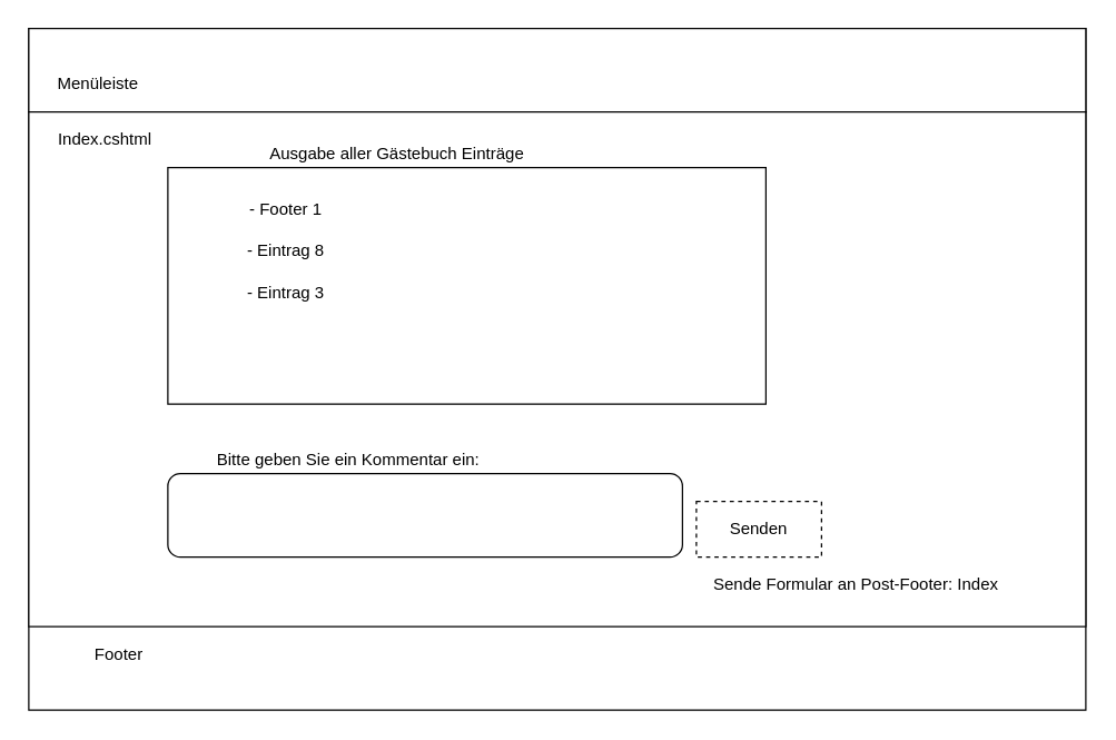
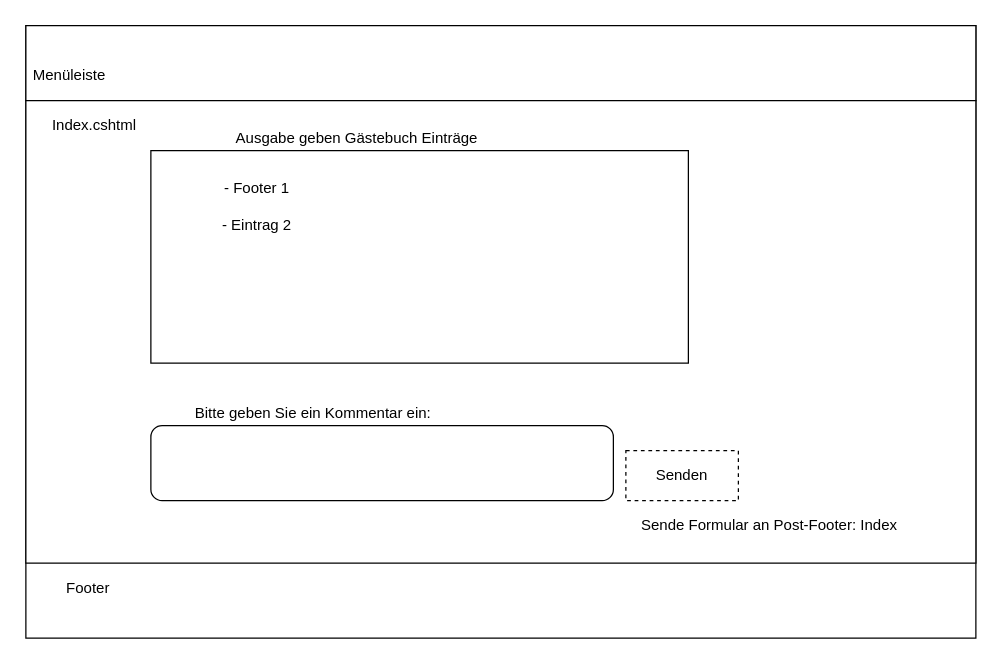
  <mxCell id="0" />
  <mxCell id="1" parent="0" />
  <mxCell id="2" value="" style="rounded=0;whiteSpace=wrap;html=1;hachureGap=4;pointerEvents=0;" vertex="1" parent="1"><mxGeometry x="20" y="20" width="760" height="490" as="geometry" /></mxCell>
  <mxCell id="3" value="" style="rounded=0;whiteSpace=wrap;html=1;hachureGap=4;pointerEvents=0;" vertex="1" parent="1"><mxGeometry x="20" y="20" width="760" height="60" as="geometry" /></mxCell>
  <mxCell id="4" value="" style="rounded=0;whiteSpace=wrap;html=1;hachureGap=4;pointerEvents=0;" vertex="1" parent="1"><mxGeometry x="20" y="80" width="760" height="370" as="geometry" /></mxCell>
- <mxCell id="5" value="Menüleiste" style="text;html=1;strokeColor=none;fillColor=none;align=center;verticalAlign=middle;whiteSpace=wrap;rounded=0;hachureGap=4;pointerEvents=0;" vertex="1" parent="1"><mxGeometry x="50" y="50" width="40" height="20" as="geometry" /></mxCell>
- <mxCell id="6" value="Footer" style="text;html=1;strokeColor=none;fillColor=none;align=center;verticalAlign=middle;whiteSpace=wrap;rounded=0;hachureGap=4;pointerEvents=0;" vertex="1" parent="1"><mxGeometry x="65" y="460" width="40" height="20" as="geometry" /></mxCell>
+ <mxCell id="5" value="Menüleiste" style="text;html=1;strokeColor=none;fillColor=none;align=center;verticalAlign=middle;whiteSpace=wrap;rounded=0;hachureGap=4;pointerEvents=0;" vertex="1" parent="1"><mxGeometry x="35" y="50" width="40" height="20" as="geometry" /></mxCell>
+ <mxCell id="6" value="Footer" style="text;html=1;strokeColor=none;fillColor=none;align=center;verticalAlign=middle;whiteSpace=wrap;rounded=0;hachureGap=4;pointerEvents=0;" vertex="1" parent="1"><mxGeometry x="50" y="460" width="40" height="20" as="geometry" /></mxCell>
  <mxCell id="7" value="" style="rounded=0;whiteSpace=wrap;html=1;hachureGap=4;pointerEvents=0;" vertex="1" parent="1"><mxGeometry x="120" y="120" width="430" height="170" as="geometry" /></mxCell>
- <mxCell id="8" value="Ausgabe aller Gästebuch Einträge" style="text;html=1;strokeColor=none;fillColor=none;align=center;verticalAlign=middle;whiteSpace=wrap;rounded=0;hachureGap=4;pointerEvents=0;" vertex="1" parent="1"><mxGeometry x="120" y="100" width="330" height="20" as="geometry" /></mxCell>
+ <mxCell id="8" value="Ausgabe geben Gästebuch Einträge" style="text;html=1;strokeColor=none;fillColor=none;align=center;verticalAlign=middle;whiteSpace=wrap;rounded=0;hachureGap=4;pointerEvents=0;" vertex="1" parent="1"><mxGeometry x="120" y="100" width="330" height="20" as="geometry" /></mxCell>
  <mxCell id="9" value="" style="rounded=1;whiteSpace=wrap;html=1;hachureGap=4;pointerEvents=0;" vertex="1" parent="1"><mxGeometry x="120" y="340" width="370" height="60" as="geometry" /></mxCell>
  <mxCell id="10" value="Bitte geben Sie ein Kommentar ein:" style="text;html=1;strokeColor=none;fillColor=none;align=center;verticalAlign=middle;whiteSpace=wrap;rounded=0;hachureGap=4;pointerEvents=0;" vertex="1" parent="1"><mxGeometry x="120" y="320" width="260" height="20" as="geometry" /></mxCell>
  <mxCell id="11" value="Senden" style="rounded=0;whiteSpace=wrap;html=1;hachureGap=4;pointerEvents=0;dashed=1;" vertex="1" parent="1"><mxGeometry x="500" y="360" width="90" height="40" as="geometry" /></mxCell>
  <mxCell id="12" value="Index.cshtml" style="text;html=1;strokeColor=none;fillColor=none;align=center;verticalAlign=middle;whiteSpace=wrap;rounded=0;hachureGap=4;pointerEvents=0;" vertex="1" parent="1"><mxGeometry x="20" y="90" width="110" height="20" as="geometry" /></mxCell>
  <mxCell id="13" value="Sende Formular an Post-Footer: Index" style="text;html=1;strokeColor=none;fillColor=none;align=center;verticalAlign=middle;whiteSpace=wrap;rounded=0;hachureGap=4;pointerEvents=0;" vertex="1" parent="1"><mxGeometry x="500" y="410" width="230" height="20" as="geometry" /></mxCell>
  <mxCell id="14" value="- Footer 1" style="text;html=1;strokeColor=none;fillColor=none;align=center;verticalAlign=middle;whiteSpace=wrap;rounded=0;hachureGap=4;pointerEvents=0;" vertex="1" parent="1"><mxGeometry x="140" y="140" width="130" height="20" as="geometry" /></mxCell>
- <mxCell id="15" value="- Eintrag 8" style="text;html=1;strokeColor=none;fillColor=none;align=center;verticalAlign=middle;whiteSpace=wrap;rounded=0;hachureGap=4;pointerEvents=0;" vertex="1" parent="1"><mxGeometry x="140" y="170" width="130" height="20" as="geometry" /></mxCell>
- <mxCell id="16" value="- Eintrag 3" style="text;html=1;strokeColor=none;fillColor=none;align=center;verticalAlign=middle;whiteSpace=wrap;rounded=0;hachureGap=4;pointerEvents=0;" vertex="1" parent="1"><mxGeometry x="140" y="200" width="130" height="20" as="geometry" /></mxCell>
+ <mxCell id="15" value="- Eintrag 2" style="text;html=1;strokeColor=none;fillColor=none;align=center;verticalAlign=middle;whiteSpace=wrap;rounded=0;hachureGap=4;pointerEvents=0;" vertex="1" parent="1"><mxGeometry x="140" y="170" width="130" height="20" as="geometry" /></mxCell>
